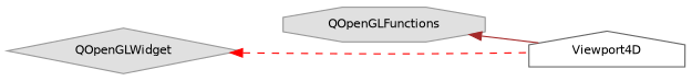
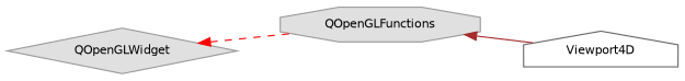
  digraph {
    rankdir=LR
    node [color=grey60 fillcolor="#E0E0E0" fontname=Helvetica fontsize=10 style=filled]
    edge [dir=back fontname=Helvetica fontsize=10 labelfontname=Helvetica labelfontsize=10]
    n1 [height=0.2 label=QOpenGLFunctions shape=octagon width=0.4]
    n2 [color=grey40 fillcolor=white height=0.2 label=Viewport4D shape=house width=0.4]
    n3 [height=0.2 label=QOpenGLWidget shape=diamond width=0.4]
    n1 -> n2 [color=brown style=solid]
-   n3 -> n2 [color=red style=dashed]
+   n3 -> n1 [color=red style=dashed]
  }
